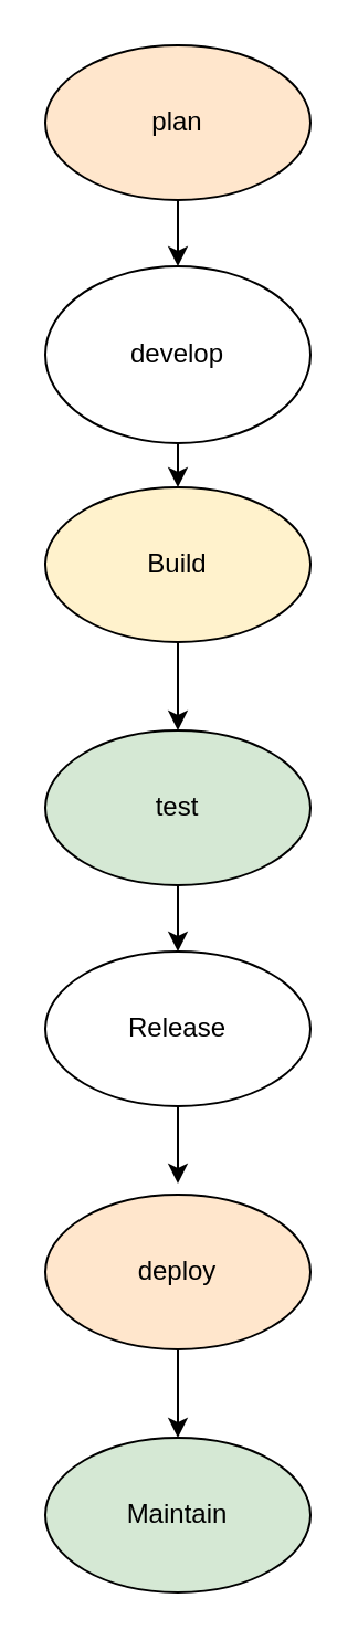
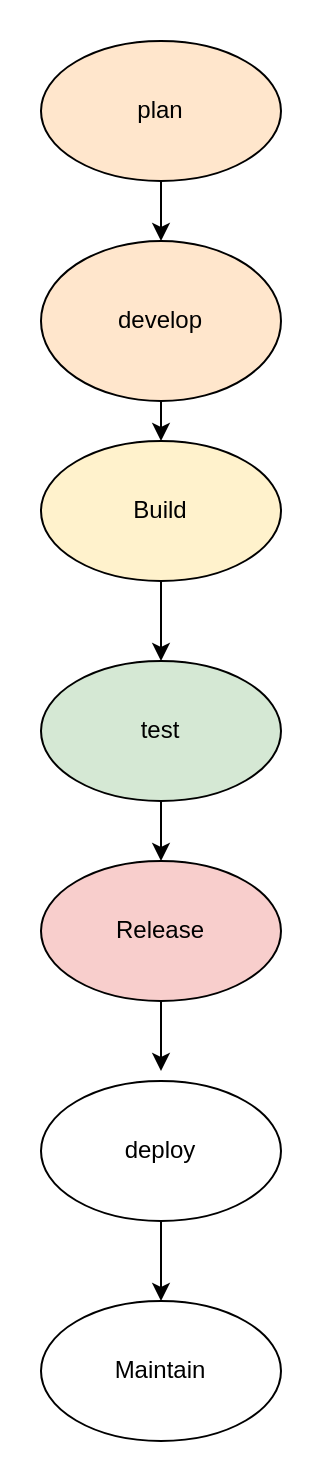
  <mxCell id="0" />
  <mxCell id="1" parent="0" />
  <mxCell id="2" value="plan" style="ellipse;whiteSpace=wrap;html=1;fillColor=#ffe6cc;" vertex="1" parent="1"><mxGeometry x="20" y="20" width="120" height="70" as="geometry" /></mxCell>
  <mxCell id="3" value="" style="endArrow=classic;html=1;rounded=0;exitX=0.5;exitY=1;exitDx=0;exitDy=0;" edge="1" parent="1" source="2"><mxGeometry width="50" height="50" relative="1" as="geometry"><mxPoint x="50" y="150" as="sourcePoint" /><mxPoint x="80" y="120" as="targetPoint" /></mxGeometry></mxCell>
  <mxCell id="4" value="" style="edgeStyle=orthogonalEdgeStyle;rounded=0;orthogonalLoop=1;jettySize=auto;html=1;" edge="1" parent="1" source="5"><mxGeometry relative="1" as="geometry"><mxPoint x="80" y="220" as="targetPoint" /></mxGeometry></mxCell>
- <mxCell id="5" value="develop" style="ellipse;whiteSpace=wrap;html=1;" vertex="1" parent="1"><mxGeometry x="20" y="120" width="120" height="80" as="geometry" /></mxCell>
+ <mxCell id="5" value="develop" style="ellipse;whiteSpace=wrap;html=1;fillColor=#ffe6cc;" vertex="1" parent="1"><mxGeometry x="20" y="120" width="120" height="80" as="geometry" /></mxCell>
  <mxCell id="6" value="" style="edgeStyle=orthogonalEdgeStyle;rounded=0;orthogonalLoop=1;jettySize=auto;html=1;" edge="1" parent="1" source="7"><mxGeometry relative="1" as="geometry"><mxPoint x="80" y="330" as="targetPoint" /></mxGeometry></mxCell>
  <mxCell id="7" value="Build" style="ellipse;whiteSpace=wrap;html=1;fillColor=#fff2cc;" vertex="1" parent="1"><mxGeometry x="20" y="220" width="120" height="70" as="geometry" /></mxCell>
  <mxCell id="8" value="" style="edgeStyle=orthogonalEdgeStyle;rounded=0;orthogonalLoop=1;jettySize=auto;html=1;" edge="1" parent="1" source="9"><mxGeometry relative="1" as="geometry"><mxPoint x="80" y="430" as="targetPoint" /></mxGeometry></mxCell>
  <mxCell id="9" value="test" style="ellipse;whiteSpace=wrap;html=1;fillColor=#d5e8d4;" vertex="1" parent="1"><mxGeometry x="20" y="330" width="120" height="70" as="geometry" /></mxCell>
  <mxCell id="10" value="" style="edgeStyle=orthogonalEdgeStyle;rounded=0;orthogonalLoop=1;jettySize=auto;html=1;" edge="1" parent="1" source="11"><mxGeometry relative="1" as="geometry"><mxPoint x="80" y="535" as="targetPoint" /></mxGeometry></mxCell>
- <mxCell id="11" value="Release" style="ellipse;whiteSpace=wrap;html=1;" vertex="1" parent="1"><mxGeometry x="20" y="430" width="120" height="70" as="geometry" /></mxCell>
+ <mxCell id="11" value="Release" style="ellipse;whiteSpace=wrap;html=1;fillColor=#f8cecc;" vertex="1" parent="1"><mxGeometry x="20" y="430" width="120" height="70" as="geometry" /></mxCell>
  <mxCell id="12" value="" style="edgeStyle=orthogonalEdgeStyle;rounded=0;orthogonalLoop=1;jettySize=auto;html=1;" edge="1" parent="1" source="14"><mxGeometry relative="1" as="geometry"><mxPoint x="80" y="650" as="targetPoint" /></mxGeometry></mxCell>
  <mxCell id="13" style="edgeStyle=orthogonalEdgeStyle;rounded=0;orthogonalLoop=1;jettySize=auto;html=1;exitX=0.5;exitY=0;exitDx=0;exitDy=0;" edge="1" parent="1" source="14"><mxGeometry relative="1" as="geometry"><mxPoint x="79.5" y="569.75" as="targetPoint" /></mxGeometry></mxCell>
- <mxCell id="14" value="deploy" style="ellipse;whiteSpace=wrap;html=1;fillColor=#ffe6cc;" vertex="1" parent="1"><mxGeometry x="20" y="540" width="120" height="70" as="geometry" /></mxCell>
- <mxCell id="15" value="Maintain" style="ellipse;whiteSpace=wrap;html=1;fillColor=#d5e8d4;" vertex="1" parent="1"><mxGeometry x="20" y="650" width="120" height="70" as="geometry" /></mxCell>
+ <mxCell id="14" value="deploy" style="ellipse;whiteSpace=wrap;html=1;" vertex="1" parent="1"><mxGeometry x="20" y="540" width="120" height="70" as="geometry" /></mxCell>
+ <mxCell id="15" value="Maintain" style="ellipse;whiteSpace=wrap;html=1;" vertex="1" parent="1"><mxGeometry x="20" y="650" width="120" height="70" as="geometry" /></mxCell>
